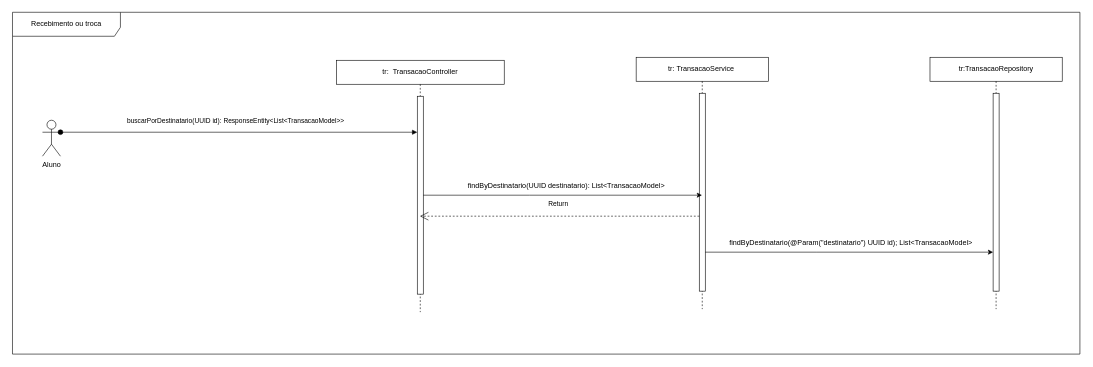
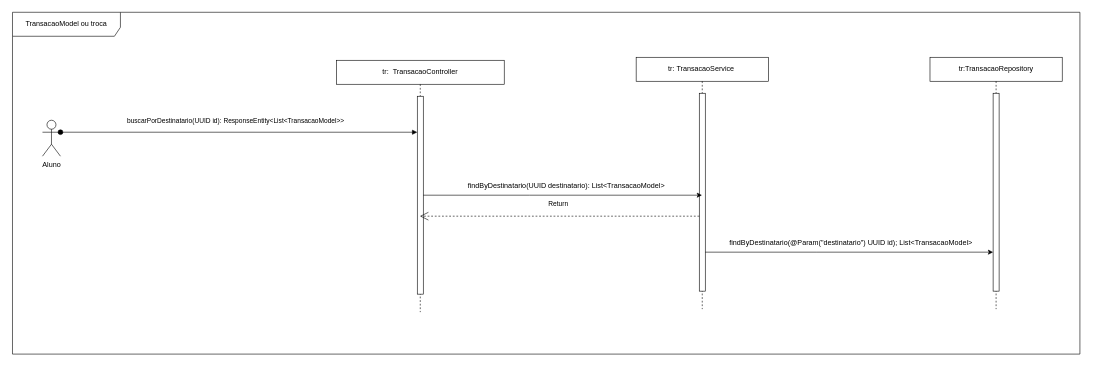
  <mxCell id="0" />
  <mxCell id="1" parent="0" />
  <mxCell id="2" value="Aluno" style="shape=umlActor;verticalLabelPosition=bottom;verticalAlign=top;html=1;outlineConnect=0;" parent="1" vertex="1"><mxGeometry x="70" y="200" width="30" height="60" as="geometry" /></mxCell>
  <mxCell id="3" value="tr:&amp;nbsp; TransacaoController" style="shape=umlLifeline;perimeter=lifelinePerimeter;whiteSpace=wrap;html=1;container=0;dropTarget=0;collapsible=0;recursiveResize=0;outlineConnect=0;portConstraint=eastwest;newEdgeStyle={&quot;edgeStyle&quot;:&quot;elbowEdgeStyle&quot;,&quot;elbow&quot;:&quot;vertical&quot;,&quot;curved&quot;:0,&quot;rounded&quot;:0};" parent="1" vertex="1"><mxGeometry x="560" y="100" width="280" height="420" as="geometry" /></mxCell>
  <mxCell id="4" value="" style="html=1;points=[];perimeter=orthogonalPerimeter;outlineConnect=0;targetShapes=umlLifeline;portConstraint=eastwest;newEdgeStyle={&quot;edgeStyle&quot;:&quot;elbowEdgeStyle&quot;,&quot;elbow&quot;:&quot;vertical&quot;,&quot;curved&quot;:0,&quot;rounded&quot;:0};" parent="3" vertex="1"><mxGeometry x="135" y="60" width="10" height="330" as="geometry" /></mxCell>
  <mxCell id="5" value="buscarPorDestinatario(UUID id): ResponseEntity&amp;lt;List&amp;lt;TransacaoModel&amp;gt;&amp;gt;" style="html=1;verticalAlign=bottom;startArrow=oval;endArrow=block;startSize=8;edgeStyle=elbowEdgeStyle;elbow=vertical;curved=0;rounded=0;exitX=1;exitY=0.333;exitDx=0;exitDy=0;exitPerimeter=0;" parent="1" source="2" target="4" edge="1"><mxGeometry x="-0.018" y="10" relative="1" as="geometry"><mxPoint x="510" y="390" as="sourcePoint" /><mxPoint x="710" y="220" as="targetPoint" /><Array as="points"><mxPoint x="550" y="220" /><mxPoint y="240" x="500" /></Array><mxPoint as="offset" /></mxGeometry></mxCell>
  <mxCell id="6" value="tr: TransacaoService&amp;nbsp;" style="shape=umlLifeline;perimeter=lifelinePerimeter;whiteSpace=wrap;html=1;container=0;dropTarget=0;collapsible=0;recursiveResize=0;outlineConnect=0;portConstraint=eastwest;newEdgeStyle={&quot;edgeStyle&quot;:&quot;elbowEdgeStyle&quot;,&quot;elbow&quot;:&quot;vertical&quot;,&quot;curved&quot;:0,&quot;rounded&quot;:0};" parent="1" vertex="1"><mxGeometry x="1060" y="95" width="220.5" height="420" as="geometry" /></mxCell>
  <mxCell id="7" value="" style="html=1;points=[];perimeter=orthogonalPerimeter;outlineConnect=0;targetShapes=umlLifeline;portConstraint=eastwest;newEdgeStyle={&quot;edgeStyle&quot;:&quot;elbowEdgeStyle&quot;,&quot;elbow&quot;:&quot;vertical&quot;,&quot;curved&quot;:0,&quot;rounded&quot;:0};" parent="6" vertex="1"><mxGeometry x="105.25" y="60" width="10" height="330" as="geometry" /></mxCell>
  <mxCell id="8" style="edgeStyle=elbowEdgeStyle;rounded=0;orthogonalLoop=1;jettySize=auto;html=1;elbow=vertical;curved=0;" parent="1" source="4" target="6" edge="1"><mxGeometry relative="1" as="geometry" /></mxCell>
  <mxCell id="9" value="findByDestinatario(UUID destinatario):&amp;nbsp;List&amp;lt;TransacaoModel&amp;gt;&amp;nbsp;" style="text;html=1;align=center;verticalAlign=middle;resizable=0;points=[];autosize=1;strokeColor=none;fillColor=none;" parent="1" vertex="1"><mxGeometry x="765" y="295" width="360" height="30" as="geometry" /></mxCell>
  <mxCell id="10" value="tr:TransacaoRepository" style="shape=umlLifeline;perimeter=lifelinePerimeter;whiteSpace=wrap;html=1;container=0;dropTarget=0;collapsible=0;recursiveResize=0;outlineConnect=0;portConstraint=eastwest;newEdgeStyle={&quot;edgeStyle&quot;:&quot;elbowEdgeStyle&quot;,&quot;elbow&quot;:&quot;vertical&quot;,&quot;curved&quot;:0,&quot;rounded&quot;:0};" parent="1" vertex="1"><mxGeometry x="1550" y="95" width="220.5" height="420" as="geometry" /></mxCell>
  <mxCell id="11" value="" style="html=1;points=[];perimeter=orthogonalPerimeter;outlineConnect=0;targetShapes=umlLifeline;portConstraint=eastwest;newEdgeStyle={&quot;edgeStyle&quot;:&quot;elbowEdgeStyle&quot;,&quot;elbow&quot;:&quot;vertical&quot;,&quot;curved&quot;:0,&quot;rounded&quot;:0};" parent="10" vertex="1"><mxGeometry x="105.25" y="60" width="10" height="330" as="geometry" /></mxCell>
  <mxCell id="12" style="edgeStyle=elbowEdgeStyle;rounded=0;orthogonalLoop=1;jettySize=auto;html=1;elbow=vertical;curved=0;" parent="1" source="7" target="11" edge="1"><mxGeometry relative="1" as="geometry"><mxPoint x="715" y="335" as="sourcePoint" /><mxPoint x="1180" y="335" as="targetPoint" /><Array as="points"><mxPoint x="1360" y="420" /></Array></mxGeometry></mxCell>
  <mxCell id="13" value="findByDestinatario(@Param(&quot;destinatario&quot;) UUID id); List&amp;lt;TransacaoModel&amp;gt;&amp;nbsp;" style="text;html=1;strokeColor=none;fillColor=none;align=center;verticalAlign=middle;whiteSpace=wrap;rounded=0;" parent="1" vertex="1"><mxGeometry x="1210" y="390" width="420" height="30" as="geometry" /></mxCell>
  <mxCell id="14" value="Return" style="endArrow=open;endSize=12;dashed=1;html=1;rounded=0;" parent="1" source="7" target="3" edge="1"><mxGeometry x="0.01" y="-20" width="160" relative="1" as="geometry"><mxPoint x="1410" y="350" as="sourcePoint" /><mxPoint x="1570" y="350" as="targetPoint" /><Array as="points"><mxPoint x="930" y="360" /></Array><mxPoint as="offset" /></mxGeometry></mxCell>
- <mxCell id="15" value="Recebimento ou troca" style="shape=umlFrame;whiteSpace=wrap;html=1;pointerEvents=0;width=180;height=40;" vertex="1" parent="1"><mxGeometry x="20" y="20" width="1780" height="570" as="geometry" /></mxCell>
+ <mxCell id="15" value="TransacaoModel ou troca" style="shape=umlFrame;whiteSpace=wrap;html=1;pointerEvents=0;width=180;height=40;" vertex="1" parent="1"><mxGeometry x="20" y="20" width="1780" height="570" as="geometry" /></mxCell>
